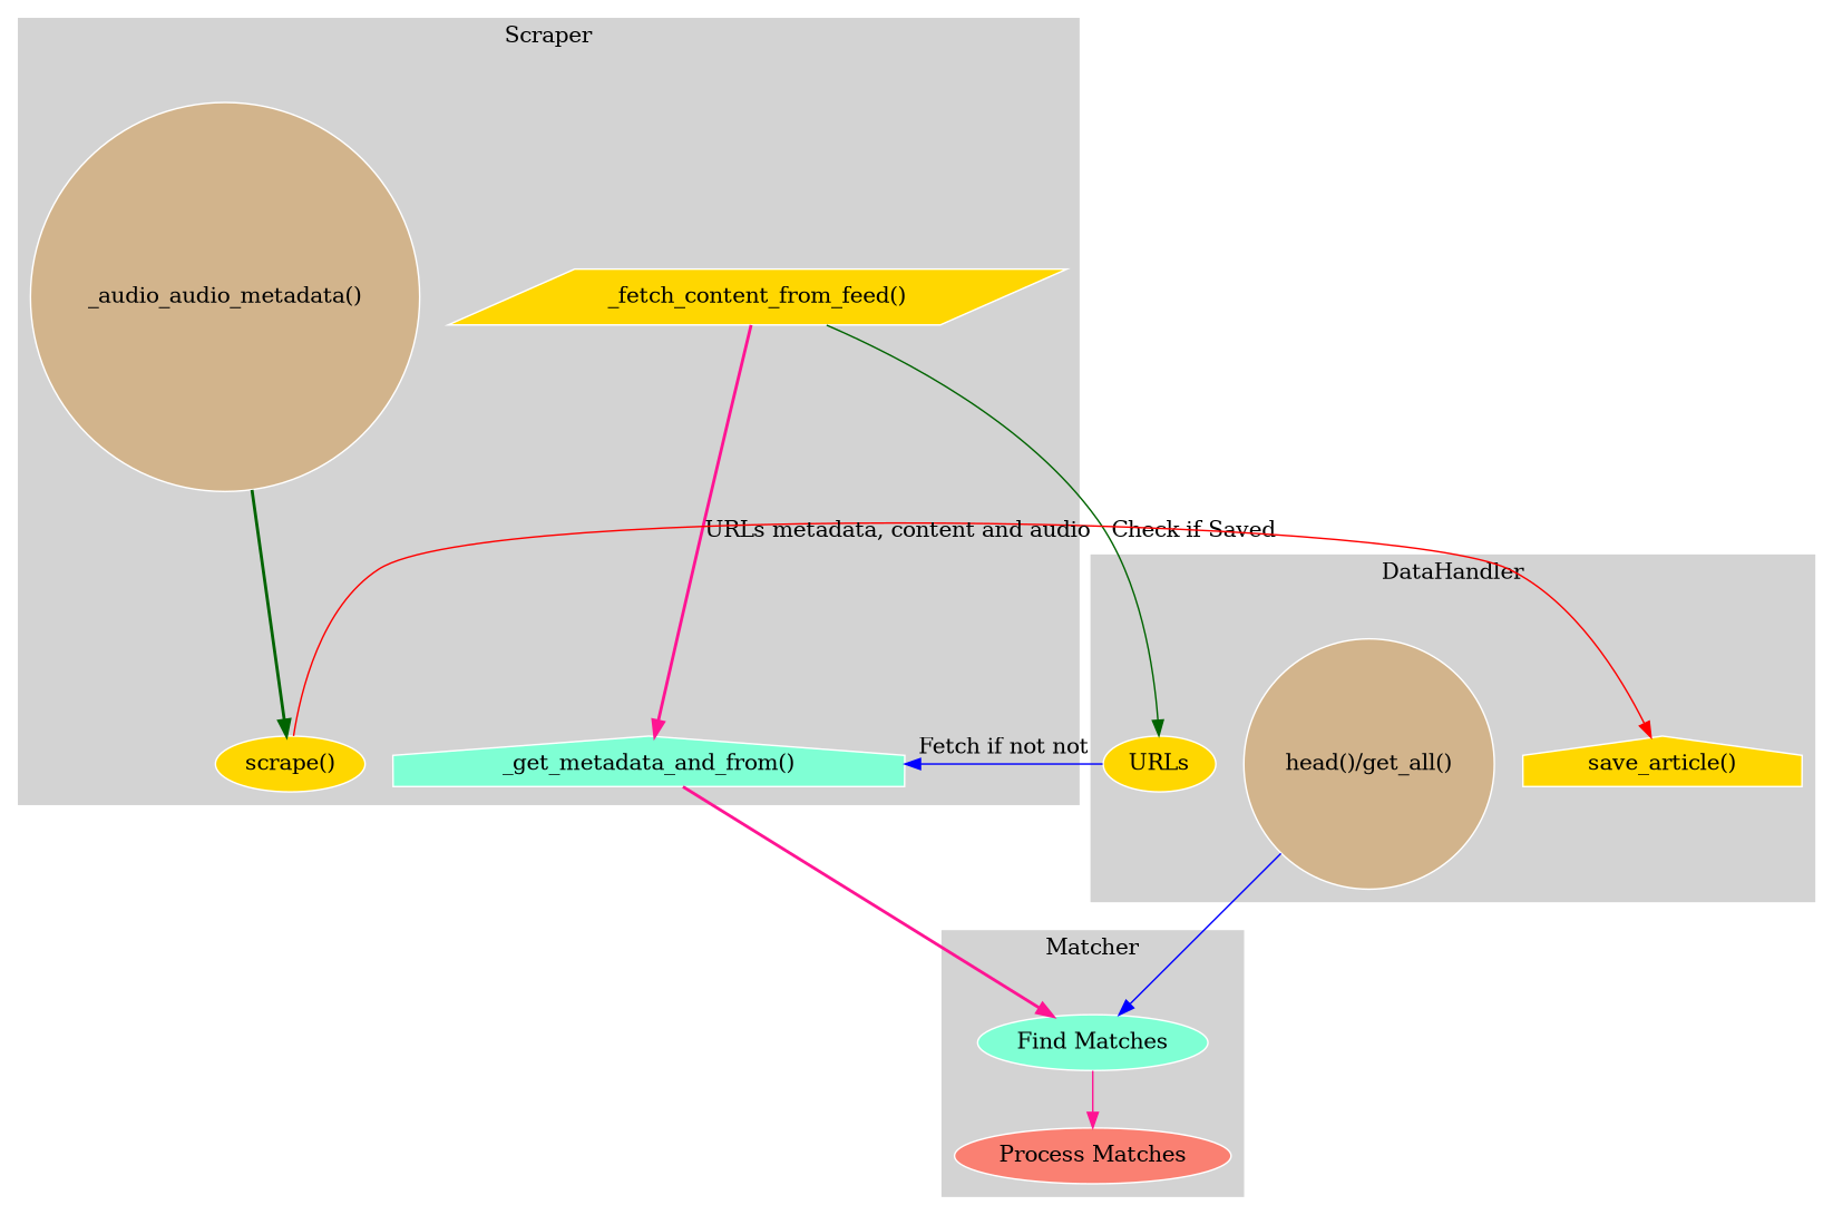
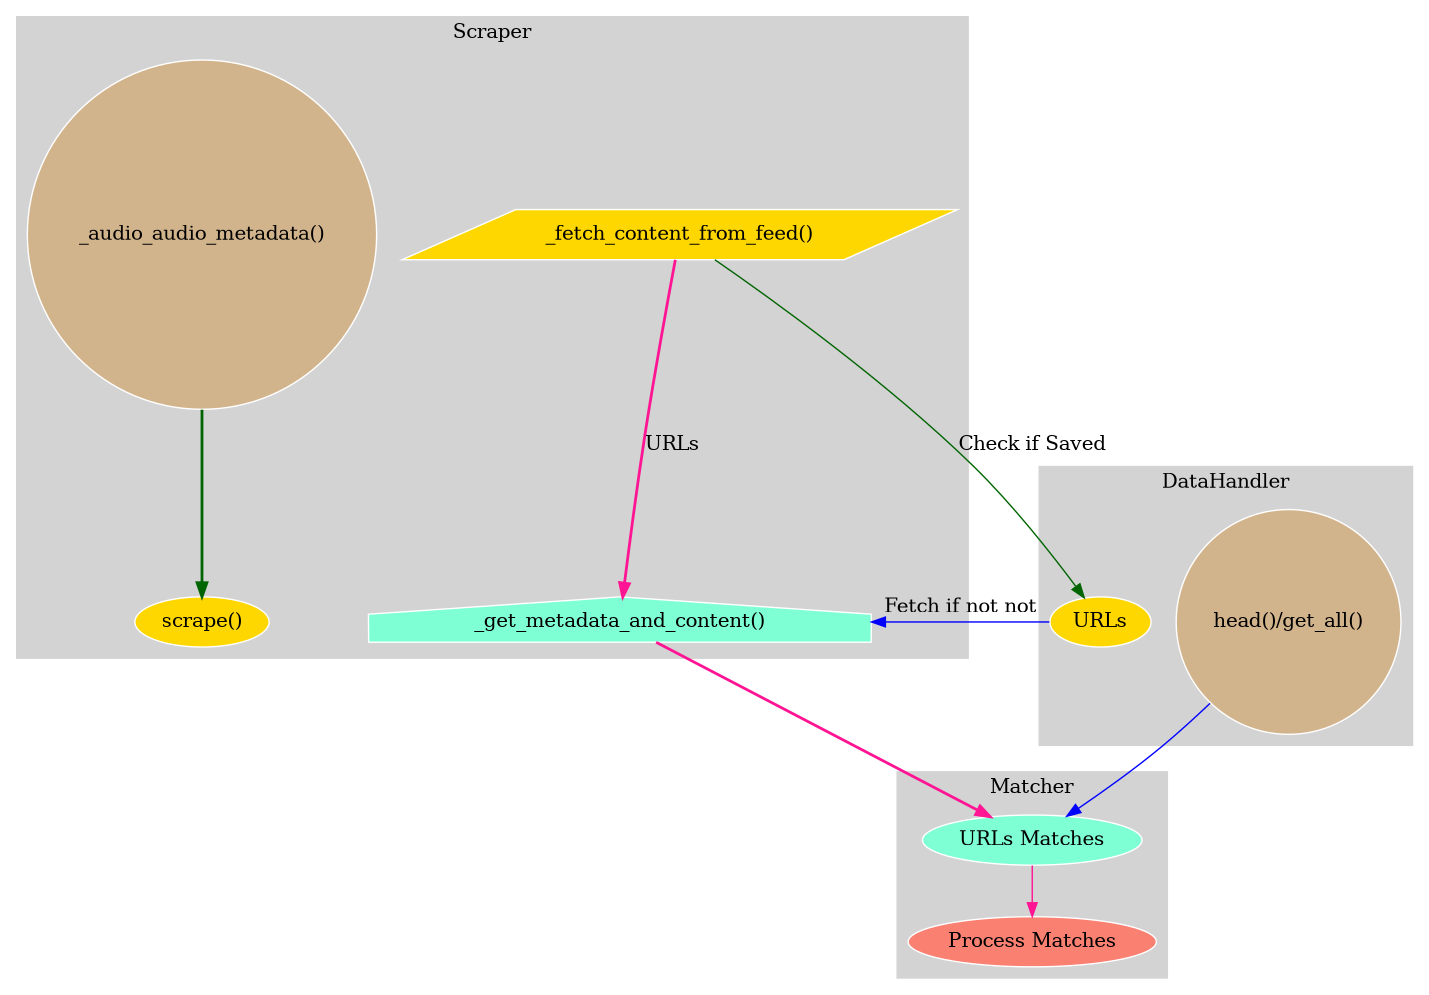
  digraph {
    node [color=white fillcolor=gold shape=ellipse style=filled]
    edge [color=deeppink style=solid]
    n1 [label="_fetch_content_from_feed()" shape=parallelogram]
-   "_get_metadata_and_content()" [fillcolor=aquamarine shape=house label="_get_metadata_and_from()"]
+   "_get_metadata_and_content()" [fillcolor=aquamarine shape=house]
    "scrape()"
    n4 [fillcolor=tan label="_audio_audio_metadata()" shape=circle]
-   "save_article()" [shape=house]
    "head()/get_all()" [fillcolor=tan shape=circle]
    n7 [label=URLs]
-   n8 [fillcolor=aquamarine label="Find Matches"]
+   n8 [fillcolor=aquamarine label="URLs Matches"]
    n9 [fillcolor=salmon label="Process Matches"]
    subgraph cluster_1 {
      color=lightgrey
      label=Scraper
      style=filled
      n1
      "_get_metadata_and_content()"
      "scrape()"
      n4
    }
    subgraph cluster_2 {
      color=lightgrey
      label=DataHandler
      style=filled
-     "save_article()"
      "head()/get_all()"
      n7
    }
    subgraph cluster_3 {
      color=lightgrey
      label=Matcher
      style=filled
      n8
      n9
    }
    n1 -> "_get_metadata_and_content()" [label=URLs style=bold]
    n1 -> n7 [color=darkgreen label="Check if Saved"]
    "_get_metadata_and_content()" -> n8 [style=bold]
-   "scrape()" -> "save_article()" [color=red label="metadata, content and audio"]
    n4 -> "scrape()" [color=darkgreen style=bold]
    "head()/get_all()" -> n8 [color=blue]
    n7 -> "_get_metadata_and_content()" [color=blue label="Fetch if not not"]
    n8 -> n9
  }
